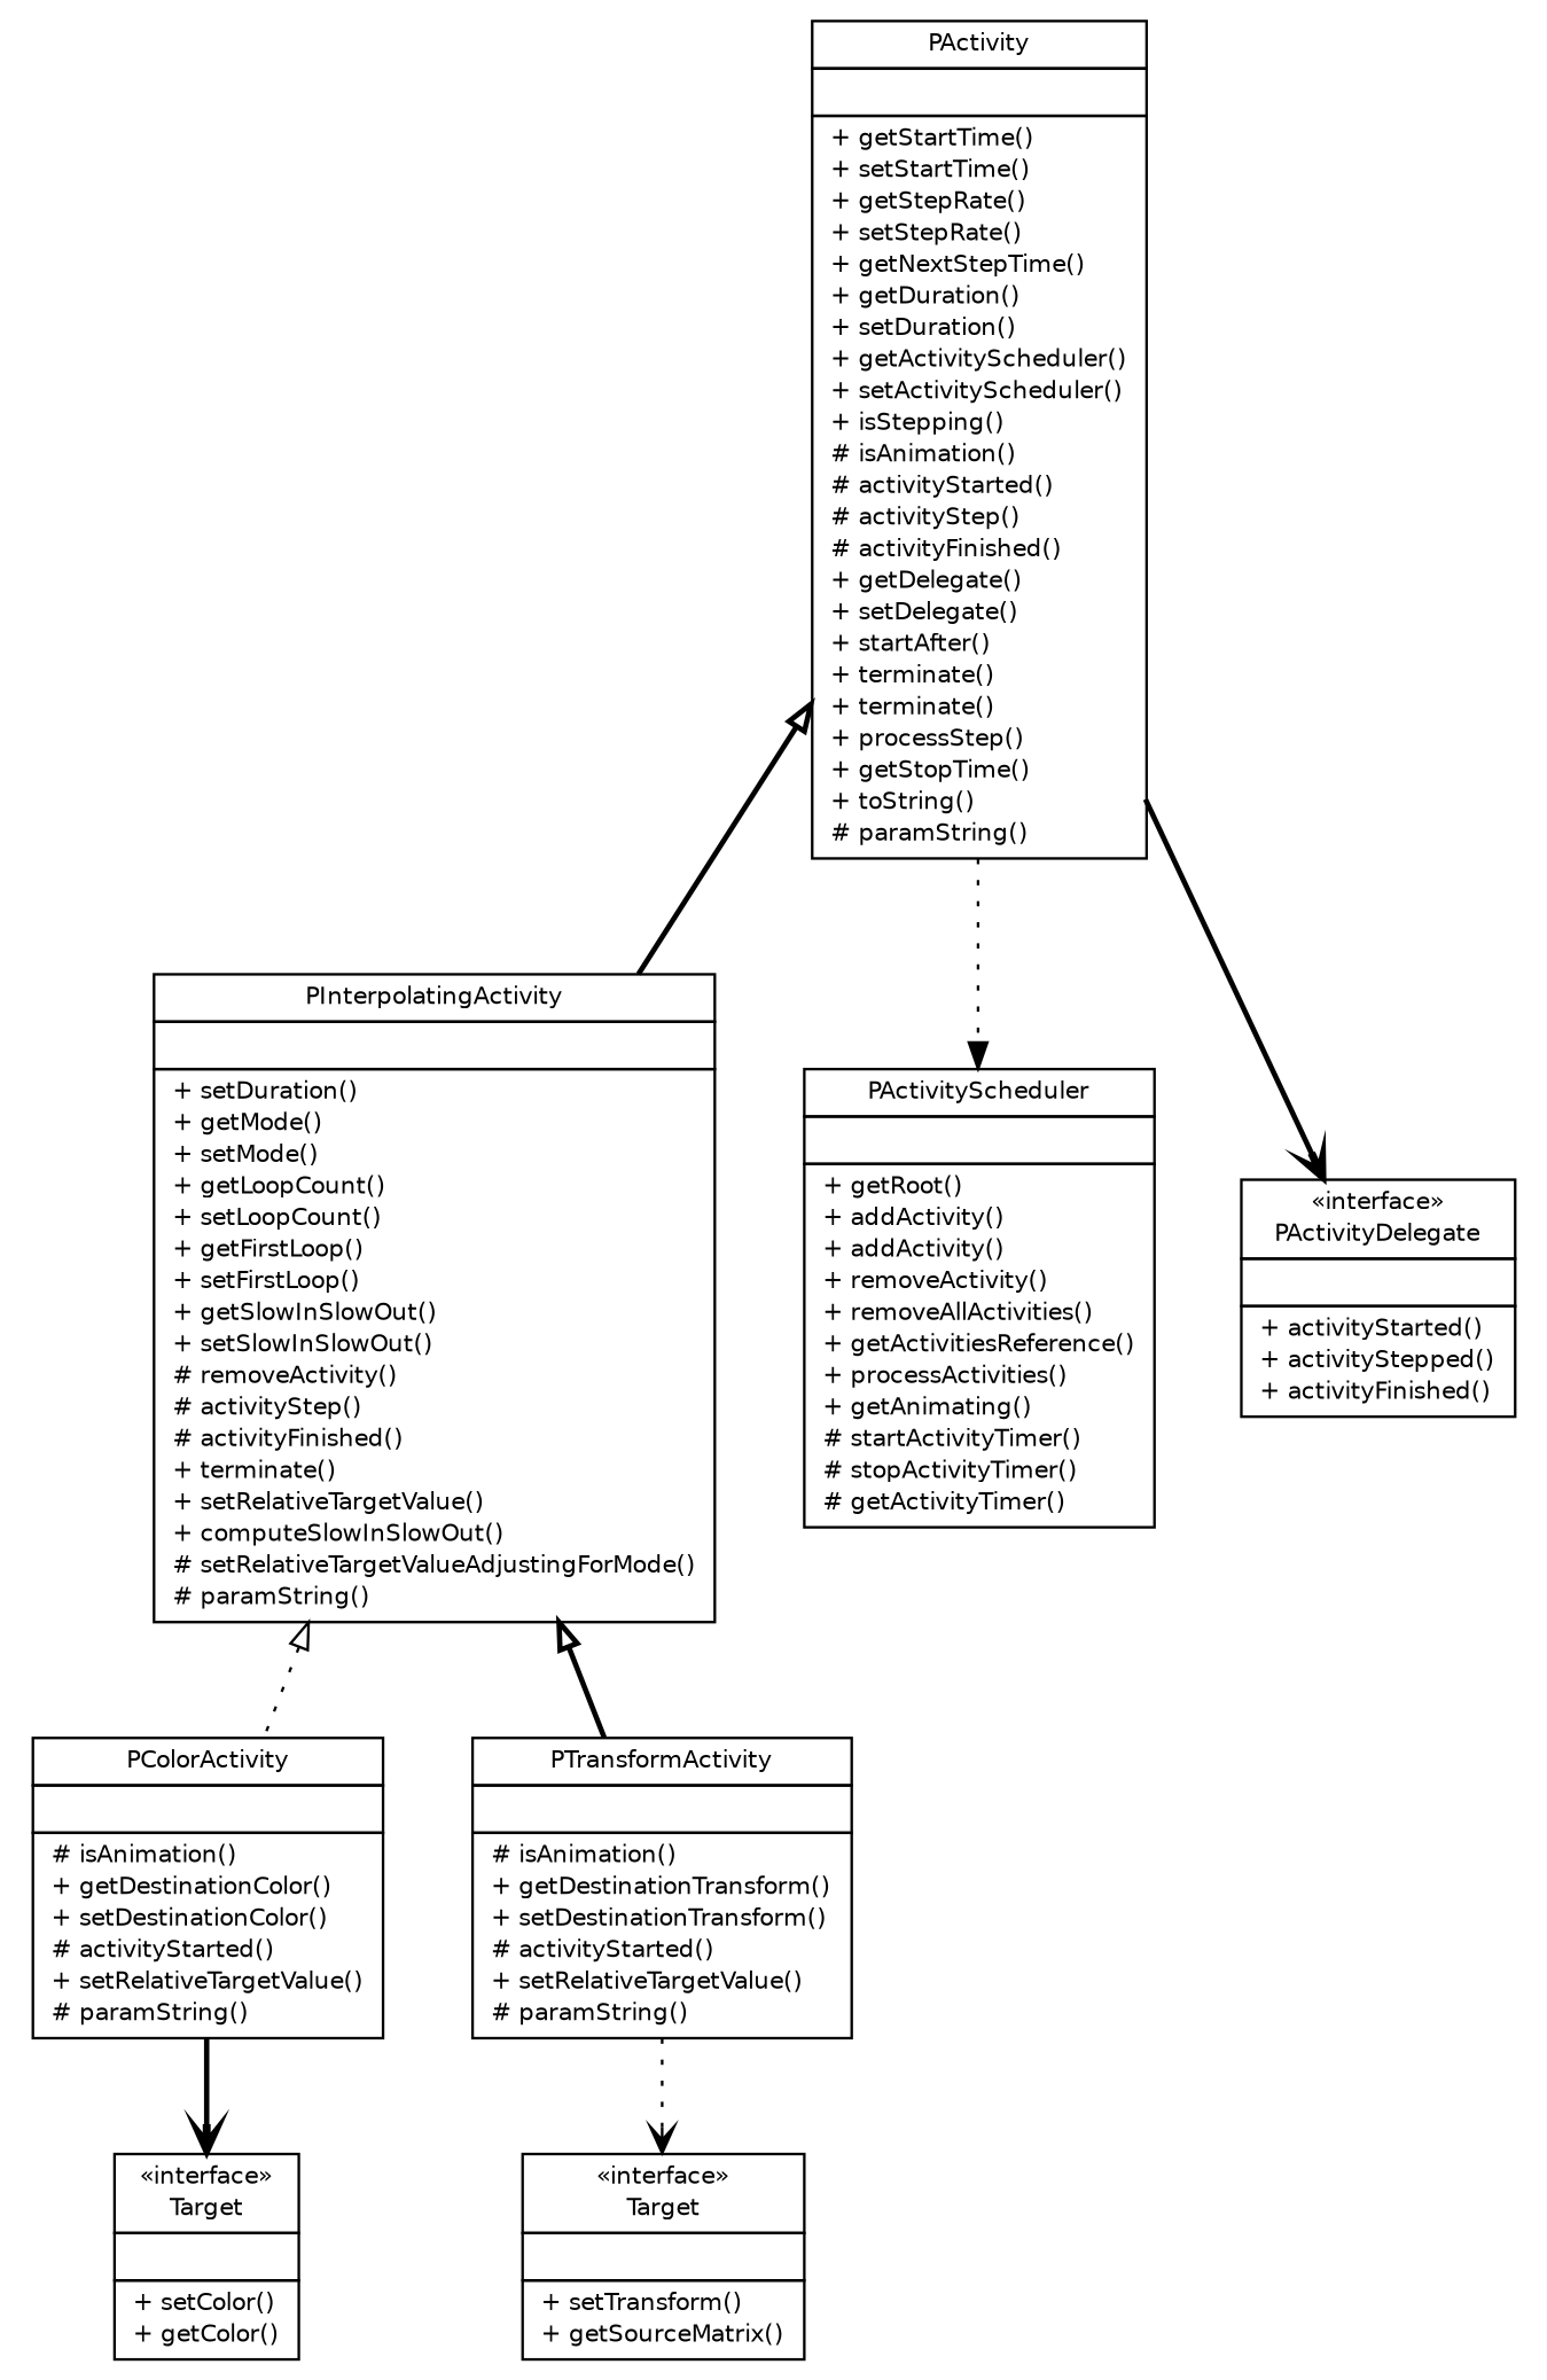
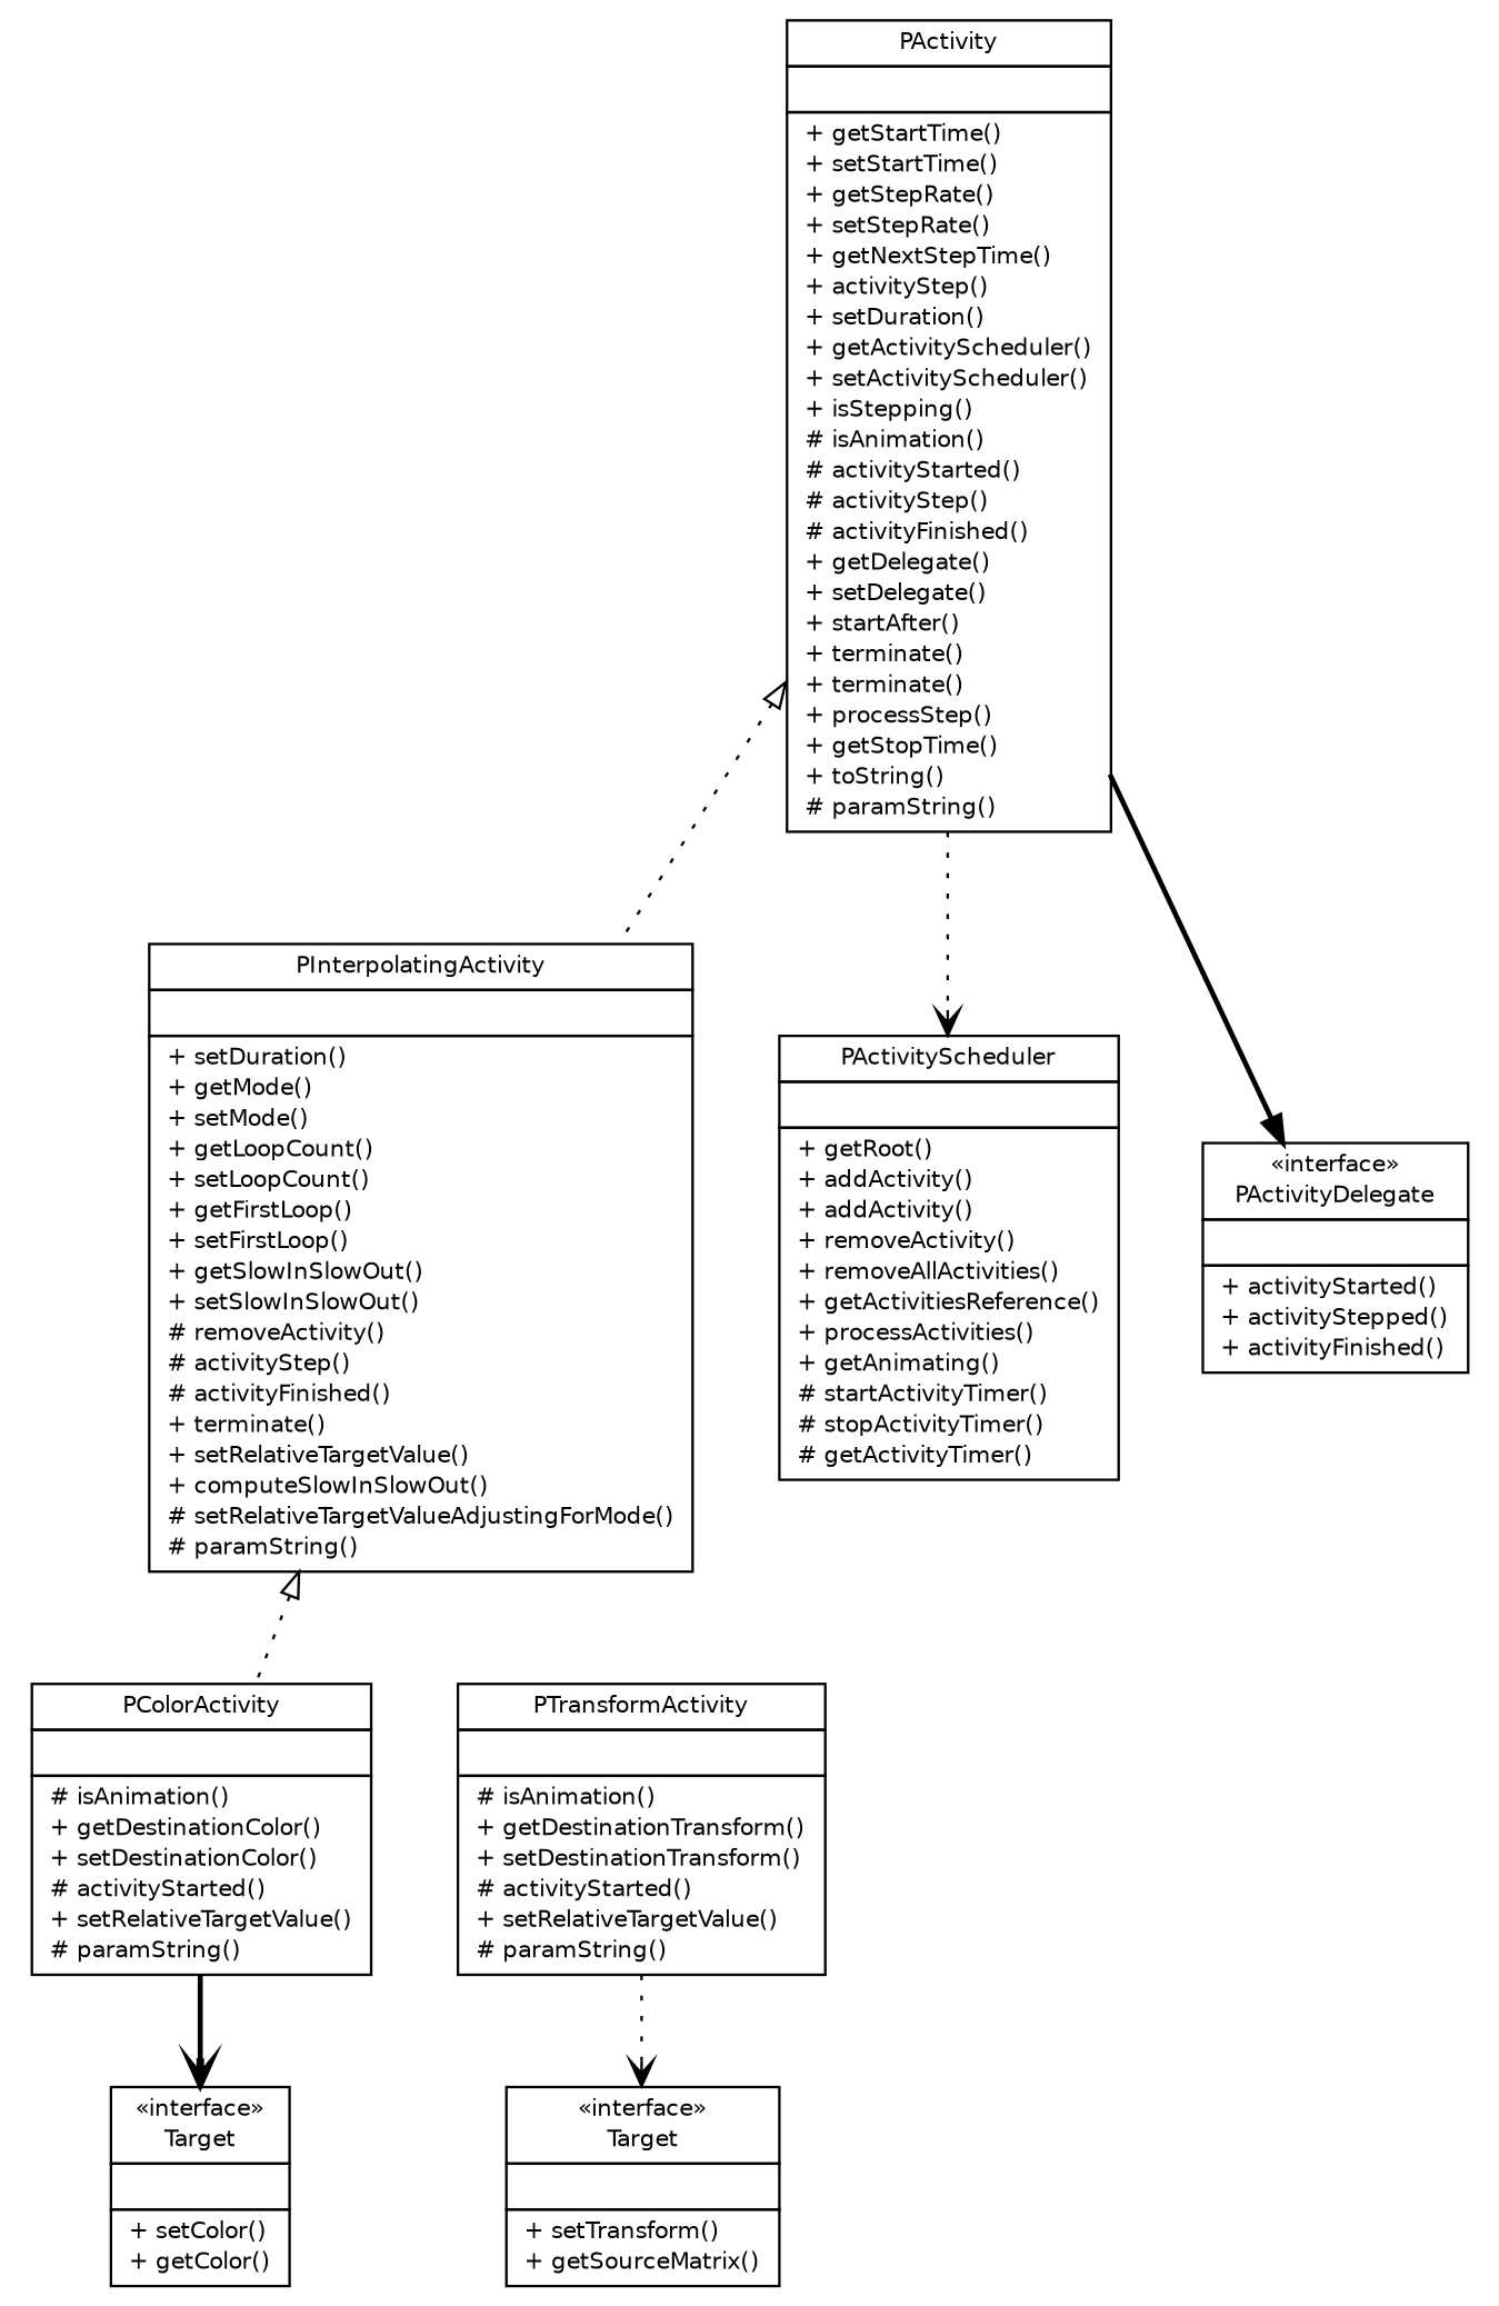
  digraph {
    node [fontcolor=black fontname=Helvetica fontsize=9.0 shape=plaintext]
    edge [fontname=Helvetica fontsize=10.0 headport=p labelfontname=Helvetica labelfontsize=10 style=dotted tailport=p arrowhead=open color=black fontcolor=black]
    n1 [label=<<table border="0" cellborder="1" cellspacing="0" cellpadding="2" port="p" href="./PInterpolatingActivity.html"> 		<tr><td><table border="0" cellspacing="0" cellpadding="1"> 			<tr><td> PInterpolatingActivity </td></tr> 		</table></td></tr> 		<tr><td><table border="0" cellspacing="0" cellpadding="1"> 			<tr><td align="left">  </td></tr> 		</table></td></tr> 		<tr><td><table border="0" cellspacing="0" cellpadding="1"> 			<tr><td align="left"> + setDuration() </td></tr> 			<tr><td align="left"> + getMode() </td></tr> 			<tr><td align="left"> + setMode() </td></tr> 			<tr><td align="left"> + getLoopCount() </td></tr> 			<tr><td align="left"> + setLoopCount() </td></tr> 			<tr><td align="left"> + getFirstLoop() </td></tr> 			<tr><td align="left"> + setFirstLoop() </td></tr> 			<tr><td align="left"> + getSlowInSlowOut() </td></tr> 			<tr><td align="left"> + setSlowInSlowOut() </td></tr> 			<tr><td align="left"> # removeActivity() </td></tr> 			<tr><td align="left"> # activityStep() </td></tr> 			<tr><td align="left"> # activityFinished() </td></tr> 			<tr><td align="left"> + terminate() </td></tr> 			<tr><td align="left"> + setRelativeTargetValue() </td></tr> 			<tr><td align="left"> + computeSlowInSlowOut() </td></tr> 			<tr><td align="left"> # setRelativeTargetValueAdjustingForMode() </td></tr> 			<tr><td align="left"> # paramString() </td></tr> 		</table></td></tr> 		</table>>]
    n2 [label=<<table border="0" cellborder="1" cellspacing="0" cellpadding="2" port="p" href="./PColorActivity.html"> 		<tr><td><table border="0" cellspacing="0" cellpadding="1"> 			<tr><td> PColorActivity </td></tr> 		</table></td></tr> 		<tr><td><table border="0" cellspacing="0" cellpadding="1"> 			<tr><td align="left">  </td></tr> 		</table></td></tr> 		<tr><td><table border="0" cellspacing="0" cellpadding="1"> 			<tr><td align="left"> # isAnimation() </td></tr> 			<tr><td align="left"> + getDestinationColor() </td></tr> 			<tr><td align="left"> + setDestinationColor() </td></tr> 			<tr><td align="left"> # activityStarted() </td></tr> 			<tr><td align="left"> + setRelativeTargetValue() </td></tr> 			<tr><td align="left"> # paramString() </td></tr> 		</table></td></tr> 		</table>>]
    n3 [label=<<table border="0" cellborder="1" cellspacing="0" cellpadding="2" port="p" href="./PTransformActivity.html"> 		<tr><td><table border="0" cellspacing="0" cellpadding="1"> 			<tr><td> PTransformActivity </td></tr> 		</table></td></tr> 		<tr><td><table border="0" cellspacing="0" cellpadding="1"> 			<tr><td align="left">  </td></tr> 		</table></td></tr> 		<tr><td><table border="0" cellspacing="0" cellpadding="1"> 			<tr><td align="left"> # isAnimation() </td></tr> 			<tr><td align="left"> + getDestinationTransform() </td></tr> 			<tr><td align="left"> + setDestinationTransform() </td></tr> 			<tr><td align="left"> # activityStarted() </td></tr> 			<tr><td align="left"> + setRelativeTargetValue() </td></tr> 			<tr><td align="left"> # paramString() </td></tr> 		</table></td></tr> 		</table>>]
    n4 [label=<<table border="0" cellborder="1" cellspacing="0" cellpadding="2" port="p" href="./PColorActivity.Target.html"> 		<tr><td><table border="0" cellspacing="0" cellpadding="1"> 			<tr><td> &laquo;interface&raquo; </td></tr> 			<tr><td> Target </td></tr> 		</table></td></tr> 		<tr><td><table border="0" cellspacing="0" cellpadding="1"> 			<tr><td align="left">  </td></tr> 		</table></td></tr> 		<tr><td><table border="0" cellspacing="0" cellpadding="1"> 			<tr><td align="left"> + setColor() </td></tr> 			<tr><td align="left"> + getColor() </td></tr> 		</table></td></tr> 		</table>>]
    n5 [label=<<table border="0" cellborder="1" cellspacing="0" cellpadding="2" port="p" href="./PTransformActivity.Target.html"> 		<tr><td><table border="0" cellspacing="0" cellpadding="1"> 			<tr><td> &laquo;interface&raquo; </td></tr> 			<tr><td> Target </td></tr> 		</table></td></tr> 		<tr><td><table border="0" cellspacing="0" cellpadding="1"> 			<tr><td align="left">  </td></tr> 		</table></td></tr> 		<tr><td><table border="0" cellspacing="0" cellpadding="1"> 			<tr><td align="left"> + setTransform() </td></tr> 			<tr><td align="left"> + getSourceMatrix() </td></tr> 		</table></td></tr> 		</table>>]
    n6 [label=<<table border="0" cellborder="1" cellspacing="0" cellpadding="2" port="p" href="./PActivityScheduler.html"> 		<tr><td><table border="0" cellspacing="0" cellpadding="1"> 			<tr><td> PActivityScheduler </td></tr> 		</table></td></tr> 		<tr><td><table border="0" cellspacing="0" cellpadding="1"> 			<tr><td align="left">  </td></tr> 		</table></td></tr> 		<tr><td><table border="0" cellspacing="0" cellpadding="1"> 			<tr><td align="left"> + getRoot() </td></tr> 			<tr><td align="left"> + addActivity() </td></tr> 			<tr><td align="left"> + addActivity() </td></tr> 			<tr><td align="left"> + removeActivity() </td></tr> 			<tr><td align="left"> + removeAllActivities() </td></tr> 			<tr><td align="left"> + getActivitiesReference() </td></tr> 			<tr><td align="left"> + processActivities() </td></tr> 			<tr><td align="left"> + getAnimating() </td></tr> 			<tr><td align="left"> # startActivityTimer() </td></tr> 			<tr><td align="left"> # stopActivityTimer() </td></tr> 			<tr><td align="left"> # getActivityTimer() </td></tr> 		</table></td></tr> 		</table>>]
-   n7 [label=<<table border="0" cellborder="1" cellspacing="0" cellpadding="2" port="p" href="./PActivity.html"> 		<tr><td><table border="0" cellspacing="0" cellpadding="1"> 			<tr><td> PActivity </td></tr> 		</table></td></tr> 		<tr><td><table border="0" cellspacing="0" cellpadding="1"> 			<tr><td align="left">  </td></tr> 		</table></td></tr> 		<tr><td><table border="0" cellspacing="0" cellpadding="1"> 			<tr><td align="left"> + getStartTime() </td></tr> 			<tr><td align="left"> + setStartTime() </td></tr> 			<tr><td align="left"> + getStepRate() </td></tr> 			<tr><td align="left"> + setStepRate() </td></tr> 			<tr><td align="left"> + getNextStepTime() </td></tr> 			<tr><td align="left"> + getDuration() </td></tr> 			<tr><td align="left"> + setDuration() </td></tr> 			<tr><td align="left"> + getActivityScheduler() </td></tr> 			<tr><td align="left"> + setActivityScheduler() </td></tr> 			<tr><td align="left"> + isStepping() </td></tr> 			<tr><td align="left"> # isAnimation() </td></tr> 			<tr><td align="left"> # activityStarted() </td></tr> 			<tr><td align="left"> # activityStep() </td></tr> 			<tr><td align="left"> # activityFinished() </td></tr> 			<tr><td align="left"> + getDelegate() </td></tr> 			<tr><td align="left"> + setDelegate() </td></tr> 			<tr><td align="left"> + startAfter() </td></tr> 			<tr><td align="left"> + terminate() </td></tr> 			<tr><td align="left"> + terminate() </td></tr> 			<tr><td align="left"> + processStep() </td></tr> 			<tr><td align="left"> + getStopTime() </td></tr> 			<tr><td align="left"> + toString() </td></tr> 			<tr><td align="left"> # paramString() </td></tr> 		</table></td></tr> 		</table>>]
+   n7 [label=<<table border="0" cellborder="1" cellspacing="0" cellpadding="2" port="p" href="./PActivity.html"> 		<tr><td><table border="0" cellspacing="0" cellpadding="1"> 			<tr><td> PActivity </td></tr> 		</table></td></tr> 		<tr><td><table border="0" cellspacing="0" cellpadding="1"> 			<tr><td align="left">  </td></tr> 		</table></td></tr> 		<tr><td><table border="0" cellspacing="0" cellpadding="1"> 			<tr><td align="left"> + getStartTime() </td></tr> 			<tr><td align="left"> + setStartTime() </td></tr> 			<tr><td align="left"> + getStepRate() </td></tr> 			<tr><td align="left"> + setStepRate() </td></tr> 			<tr><td align="left"> + getNextStepTime() </td></tr> 			<tr><td align="left"> + activityStep() </td></tr> 			<tr><td align="left"> + setDuration() </td></tr> 			<tr><td align="left"> + getActivityScheduler() </td></tr> 			<tr><td align="left"> + setActivityScheduler() </td></tr> 			<tr><td align="left"> + isStepping() </td></tr> 			<tr><td align="left"> # isAnimation() </td></tr> 			<tr><td align="left"> # activityStarted() </td></tr> 			<tr><td align="left"> # activityStep() </td></tr> 			<tr><td align="left"> # activityFinished() </td></tr> 			<tr><td align="left"> + getDelegate() </td></tr> 			<tr><td align="left"> + setDelegate() </td></tr> 			<tr><td align="left"> + startAfter() </td></tr> 			<tr><td align="left"> + terminate() </td></tr> 			<tr><td align="left"> + terminate() </td></tr> 			<tr><td align="left"> + processStep() </td></tr> 			<tr><td align="left"> + getStopTime() </td></tr> 			<tr><td align="left"> + toString() </td></tr> 			<tr><td align="left"> # paramString() </td></tr> 		</table></td></tr> 		</table>>]
    n8 [label=<<table border="0" cellborder="1" cellspacing="0" cellpadding="2" port="p" href="./PActivity.PActivityDelegate.html"> 		<tr><td><table border="0" cellspacing="0" cellpadding="1"> 			<tr><td> &laquo;interface&raquo; </td></tr> 			<tr><td> PActivityDelegate </td></tr> 		</table></td></tr> 		<tr><td><table border="0" cellspacing="0" cellpadding="1"> 			<tr><td align="left">  </td></tr> 		</table></td></tr> 		<tr><td><table border="0" cellspacing="0" cellpadding="1"> 			<tr><td align="left"> + activityStarted() </td></tr> 			<tr><td align="left"> + activityStepped() </td></tr> 			<tr><td align="left"> + activityFinished() </td></tr> 		</table></td></tr> 		</table>>]
    n1 -> n2 [arrowtail=empty dir=back fontsize=10 arrowhead="" color="" fontcolor=""]
-   n1 -> n3 [arrowtail=empty dir=back fontsize=10 style=bold arrowhead="" color="" fontcolor=""]
    n2 -> n4 [style=bold]
    n3 -> n5
-   n7 -> n1 [arrowtail=empty dir=back fontsize=10 style=bold arrowhead="" color="" fontcolor=""]
-   n7 -> n6 [arrowhead=normal]
-   n7 -> n8 [style=bold]
+   n7 -> n1 [arrowtail=empty dir=back fontsize=10 arrowhead="" color="" fontcolor=""]
+   n7 -> n6
+   n7 -> n8 [arrowhead=normal style=bold]
  }
